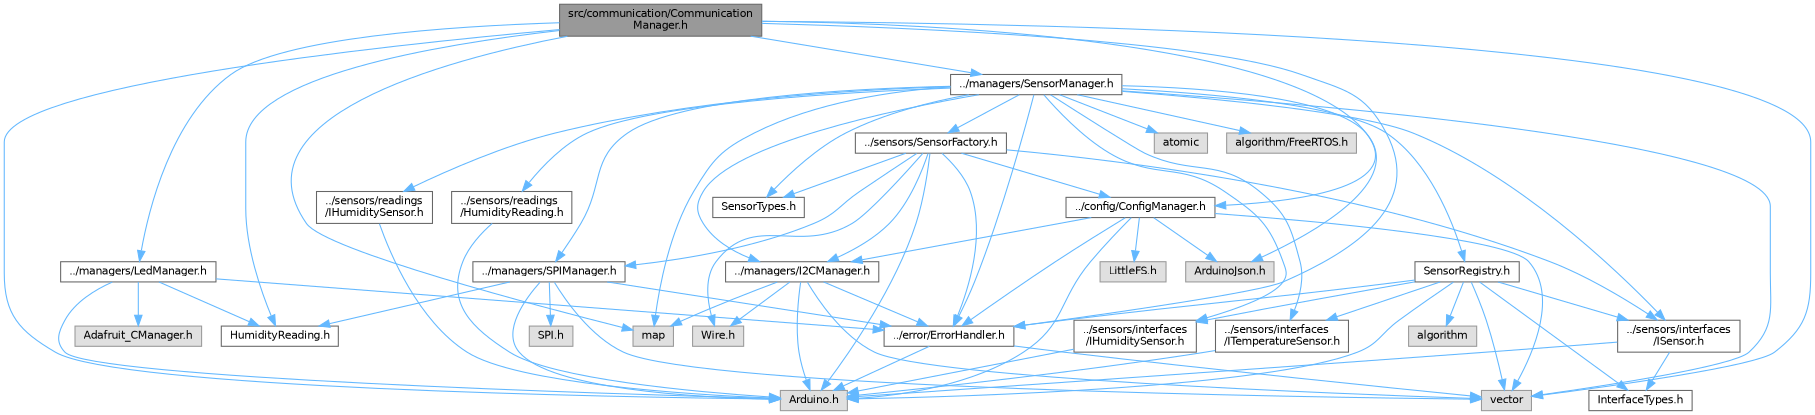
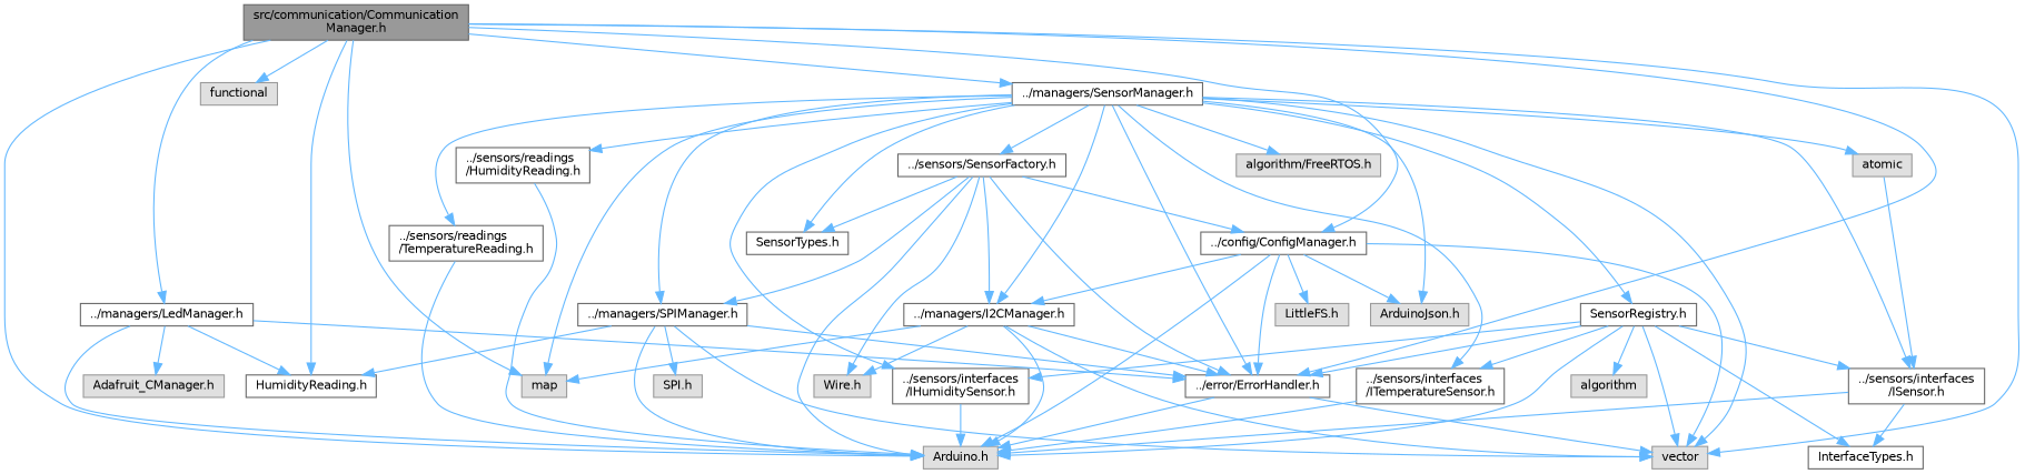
  digraph {
    fontname="DejaVu Sans"
    node [color=grey40 fillcolor=white fontname="DejaVu Sans" fontsize=10 shape=box style=filled]
    edge [color=steelblue1 fontname="DejaVu Sans" fontsize=10 labelfontname=Helvetica labelfontsize=10 style=solid]
    n1 [color=gray40 fillcolor=grey60 fontcolor=black height=0.2 label="src/communication/Communication\lManager.h" width=0.4]
    n2 [color=grey60 fillcolor="#E0E0E0" height=0.2 label="Arduino.h" width=0.4]
    n3 [color=grey60 fillcolor="#E0E0E0" height=0.2 label=map width=0.4]
+   n4 [color=grey60 fillcolor="#E0E0E0" height=0.2 label=functional width=0.4]
    n5 [color=grey60 fillcolor="#E0E0E0" height=0.2 label=vector width=0.4]
    n6 [height=0.2 label="HumidityReading.h" width=0.4]
    n7 [height=0.2 label="../managers/SensorManager.h" width=0.4]
    n8 [height=0.2 label="../config/ConfigManager.h" width=0.4]
    n9 [height=0.2 label="../error/ErrorHandler.h" width=0.4]
    n10 [height=0.2 label="../managers/LedManager.h" width=0.4]
    n11 [color=grey60 fillcolor="#E0E0E0" height=0.2 label=atomic width=0.4]
    n12 [color=grey60 fillcolor="#E0E0E0" height=0.2 label="ArduinoJson.h" width=0.4]
    n13 [color=grey60 fillcolor="#E0E0E0" height=0.2 label="algorithm/FreeRTOS.h" width=0.4]
    n14 [height=0.2 label="../sensors/interfaces\l/ISensor.h" width=0.4]
-   n15 [height=0.2 label="../sensors/readings\l/IHumiditySensor.h" width=0.4]
+   n15 [height=0.2 label="../sensors/readings\l/TemperatureReading.h" width=0.4]
    n16 [height=0.2 label="../sensors/readings\l/HumidityReading.h" width=0.4]
    n17 [height=0.2 label="../sensors/interfaces\l/ITemperatureSensor.h" width=0.4]
    n18 [height=0.2 label="../sensors/interfaces\l/IHumiditySensor.h" width=0.4]
    n19 [height=0.2 label="../sensors/SensorFactory.h" width=0.4]
    n20 [height=0.2 label="../managers/I2CManager.h" width=0.4]
    n21 [height=0.2 label="../managers/SPIManager.h" width=0.4]
    n22 [height=0.2 label="SensorRegistry.h" width=0.4]
    n23 [height=0.2 label="SensorTypes.h" width=0.4]
    n24 [color=grey60 fillcolor="#E0E0E0" height=0.2 label="LittleFS.h" width=0.4]
    n25 [color=grey60 fillcolor="#E0E0E0" height=0.2 label="Adafruit_CManager.h" width=0.4]
    n26 [height=0.2 label="InterfaceTypes.h" width=0.4]
    n27 [color=grey60 fillcolor="#E0E0E0" height=0.2 label="Wire.h" width=0.4]
    n28 [color=grey60 fillcolor="#E0E0E0" height=0.2 label="SPI.h" width=0.4]
    n29 [color=grey60 fillcolor="#E0E0E0" height=0.2 label=algorithm width=0.4]
    n1 -> n2
    n1 -> n3
+   n1 -> n4
    n1 -> n5
    n1 -> n6
    n1 -> n7
    n1 -> n8
    n1 -> n9
    n1 -> n10
    n7 -> n3
    n7 -> n5
    n7 -> n9
    n7 -> n11
    n7 -> n12
    n7 -> n13
    n7 -> n14
    n7 -> n15
    n7 -> n16
    n7 -> n17
    n7 -> n18
    n7 -> n19
    n7 -> n20
    n7 -> n21
    n7 -> n22
    n7 -> n23
    n8 -> n2
    n8 -> n5
    n8 -> n9
    n8 -> n12
    n8 -> n20
    n8 -> n24
    n9 -> n2
    n9 -> n5
    n10 -> n2
    n10 -> n6
    n10 -> n9
    n10 -> n25
    n14 -> n2
    n14 -> n26
    n15 -> n2
    n16 -> n2
    n17 -> n2
    n18 -> n2
    n19 -> n2
    n19 -> n8
    n19 -> n9
-   n19 -> n14
+   n11 -> n14
    n19 -> n20
    n19 -> n21
    n19 -> n23
    n19 -> n27
    n20 -> n2
    n20 -> n3
    n20 -> n5
    n20 -> n9
    n20 -> n27
    n21 -> n2
    n21 -> n5
    n21 -> n6
    n21 -> n9
    n21 -> n28
    n22 -> n2
    n22 -> n5
    n22 -> n9
    n22 -> n14
    n22 -> n17
    n22 -> n18
    n22 -> n26
    n22 -> n29
  }
